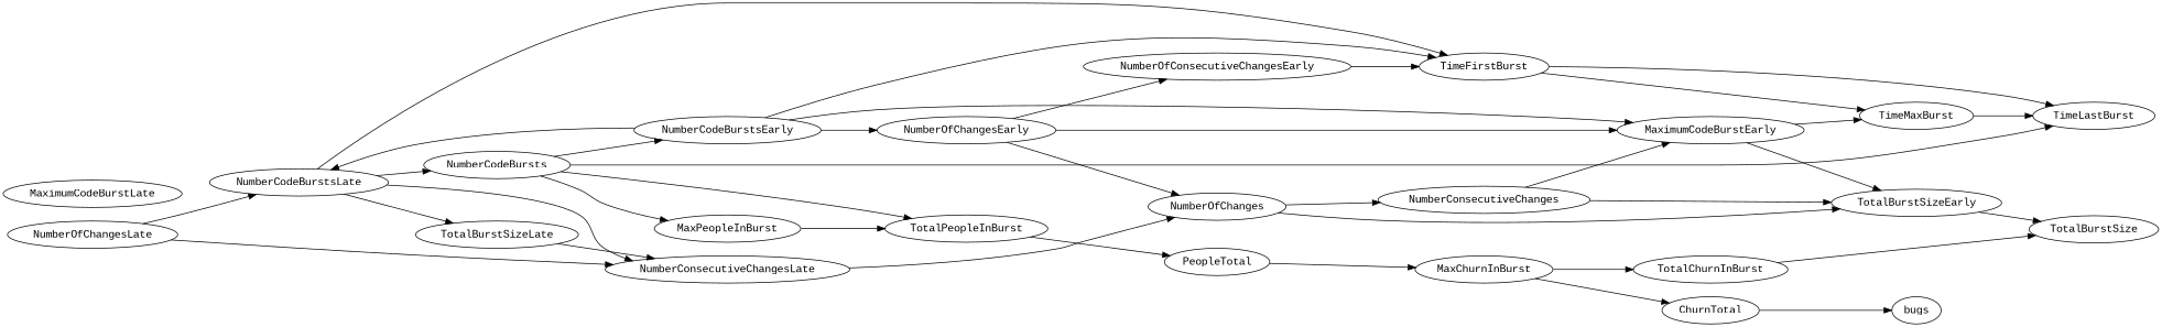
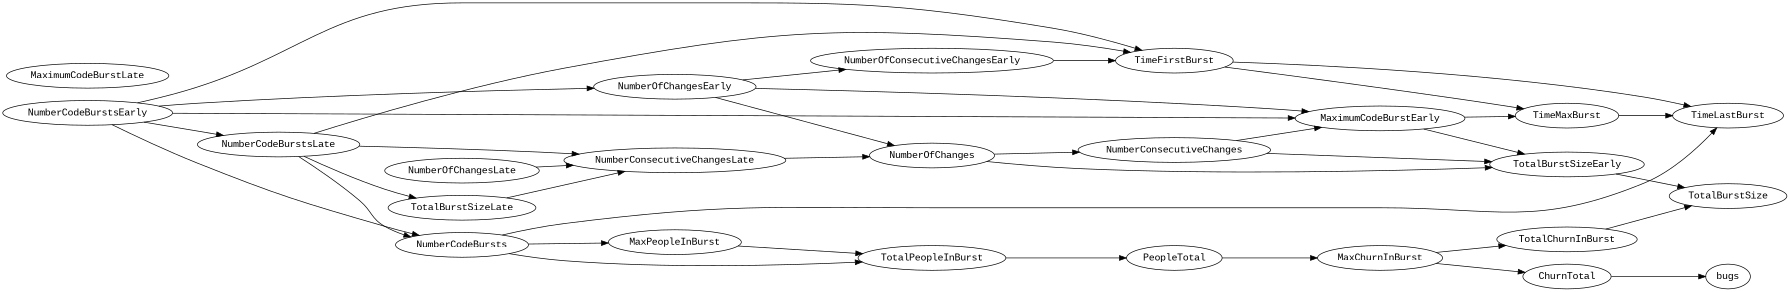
  digraph {
    fontname="Liberation Mono"
    rankdir=LR
    node [fontname="Liberation Mono"]
    edge [fontname="Liberation Mono"]
    TotalPeopleInBurst
    PeopleTotal
    MaxChurnInBurst
    MaximumCodeBurstLate
    NumberOfChanges
    TotalBurstSizeEarly
    NumberConsecutiveChanges
    TotalBurstSize
    MaximumCodeBurstEarly
    MaxPeopleInBurst
    TotalBurstSizeLate
    NumberConsecutiveChangesLate
    NumberCodeBurstsLate
    TimeFirstBurst
    NumberCodeBursts
    TimeMaxBurst
    TimeLastBurst
    NumberOfChangesLate
    NumberOfChangesEarly
    NumberOfConsecutiveChangesEarly
    TotalChurnInBurst
    ChurnTotal
    bugs
    NumberCodeBurstsEarly
    TotalPeopleInBurst -> PeopleTotal
    PeopleTotal -> MaxChurnInBurst
    MaxChurnInBurst -> TotalChurnInBurst
    MaxChurnInBurst -> ChurnTotal
    NumberOfChanges -> TotalBurstSizeEarly
    NumberOfChanges -> NumberConsecutiveChanges
    TotalBurstSizeEarly -> TotalBurstSize
    NumberConsecutiveChanges -> TotalBurstSizeEarly
    NumberConsecutiveChanges -> MaximumCodeBurstEarly
    MaximumCodeBurstEarly -> TotalBurstSizeEarly
    MaximumCodeBurstEarly -> TimeMaxBurst
    MaxPeopleInBurst -> TotalPeopleInBurst
    TotalBurstSizeLate -> NumberConsecutiveChangesLate
    NumberConsecutiveChangesLate -> NumberOfChanges
    NumberCodeBurstsLate -> TotalBurstSizeLate
    NumberCodeBurstsLate -> NumberConsecutiveChangesLate
    NumberCodeBurstsLate -> TimeFirstBurst
    NumberCodeBurstsLate -> NumberCodeBursts
    TimeFirstBurst -> TimeMaxBurst
    TimeFirstBurst -> TimeLastBurst
    NumberCodeBursts -> TotalPeopleInBurst
    NumberCodeBursts -> MaxPeopleInBurst
    NumberCodeBursts -> TimeLastBurst
    TimeMaxBurst -> TimeLastBurst
    NumberOfChangesLate -> NumberConsecutiveChangesLate
-   NumberOfChangesLate -> NumberCodeBurstsLate
    NumberOfChangesEarly -> NumberOfChanges
    NumberOfChangesEarly -> MaximumCodeBurstEarly
    NumberOfChangesEarly -> NumberOfConsecutiveChangesEarly
    NumberOfConsecutiveChangesEarly -> TimeFirstBurst
    TotalChurnInBurst -> TotalBurstSize
    ChurnTotal -> bugs
    NumberCodeBurstsEarly -> MaximumCodeBurstEarly
    NumberCodeBurstsEarly -> NumberCodeBurstsLate
    NumberCodeBurstsEarly -> TimeFirstBurst
-   NumberCodeBursts -> NumberCodeBurstsEarly
+   NumberCodeBurstsEarly -> NumberCodeBursts
    NumberCodeBurstsEarly -> NumberOfChangesEarly
  }
